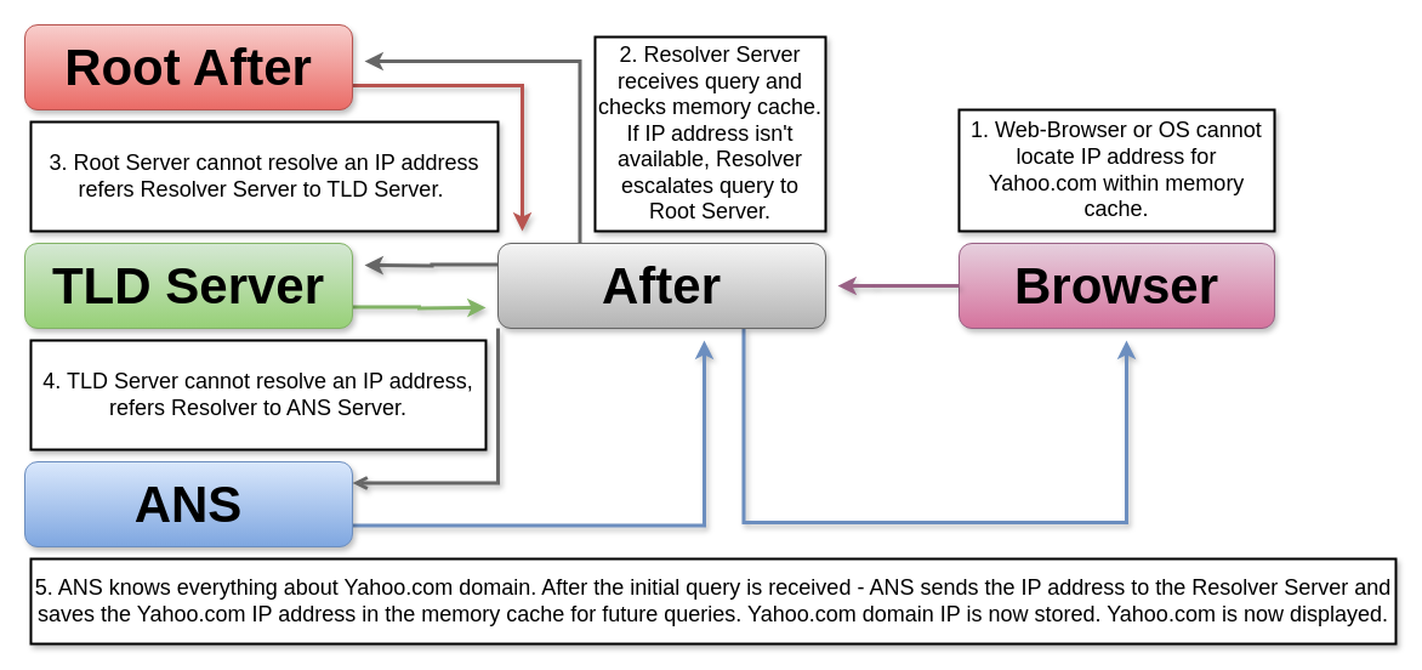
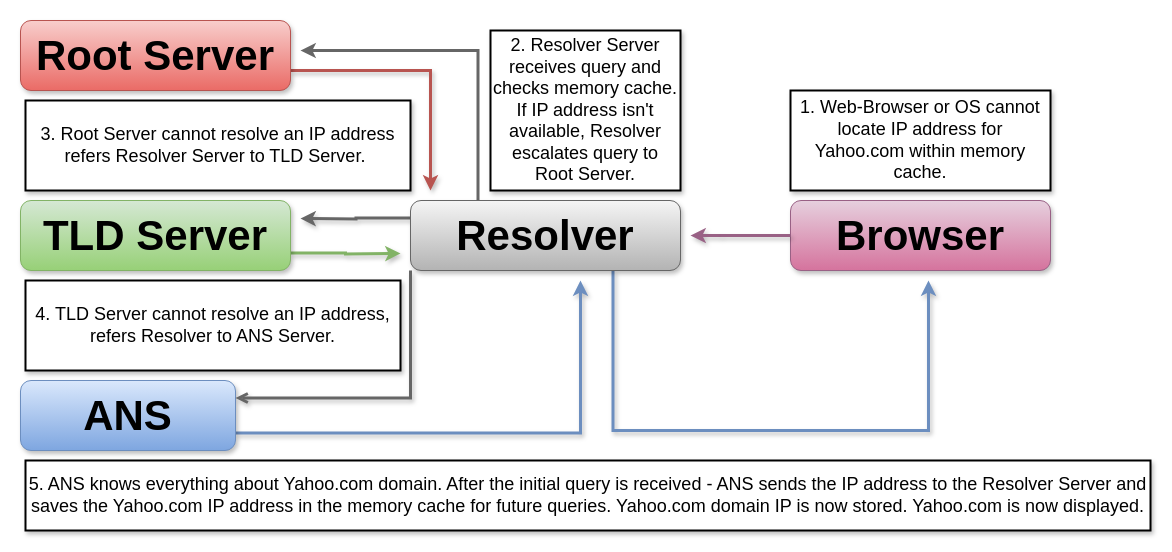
  <mxCell id="0" />
  <mxCell id="1" parent="0" />
  <mxCell id="2" style="edgeStyle=orthogonalEdgeStyle;rounded=0;orthogonalLoop=1;jettySize=auto;html=1;fontSize=42;strokeWidth=3;fillColor=#e6d0de;gradientColor=#d5739d;strokeColor=#996185;shadow=1;startArrow=none;" parent="1" edge="1"><mxGeometry relative="1" as="geometry"><mxPoint x="690" y="235" as="targetPoint" /><mxPoint x="720.794" y="235" as="sourcePoint" /><Array as="points"><mxPoint x="720" y="235" /></Array></mxGeometry></mxCell>
  <mxCell id="3" value="&lt;h1&gt;&lt;font style=&quot;font-size: 42px&quot;&gt;Browser&lt;/font&gt;&lt;/h1&gt;" style="text;html=1;spacing=5;spacingTop=-20;whiteSpace=wrap;overflow=hidden;rounded=1;glass=0;sketch=0;fontSize=16;align=center;fillColor=#e6d0de;gradientColor=#d5739d;strokeColor=#996185;shadow=1;" parent="1" vertex="1"><mxGeometry x="790" y="200" width="260" height="70" as="geometry" /></mxCell>
  <mxCell id="4" style="edgeStyle=orthogonalEdgeStyle;rounded=0;orthogonalLoop=1;jettySize=auto;html=1;fontSize=42;fillColor=#f8cecc;gradientColor=#ea6b66;strokeColor=#b85450;strokeWidth=3;shadow=1;" parent="1" source="5" edge="1"><mxGeometry relative="1" as="geometry"><mxPoint x="430" y="190" as="targetPoint" /><Array as="points"><mxPoint x="430" y="70" /></Array></mxGeometry></mxCell>
- <mxCell id="5" value="&lt;h1&gt;&lt;font style=&quot;font-size: 42px&quot;&gt;Root After&lt;/font&gt;&lt;/h1&gt;" style="text;html=1;strokeColor=#b85450;fillColor=#f8cecc;spacing=5;spacingTop=-20;whiteSpace=wrap;overflow=hidden;rounded=1;glass=0;sketch=0;fontSize=16;align=center;gradientColor=#ea6b66;shadow=1;" parent="1" vertex="1"><mxGeometry x="20" y="20" width="270" height="70" as="geometry" /></mxCell>
+ <mxCell id="5" value="&lt;h1&gt;&lt;font style=&quot;font-size: 42px&quot;&gt;Root Server&lt;/font&gt;&lt;/h1&gt;" style="text;html=1;strokeColor=#b85450;fillColor=#f8cecc;spacing=5;spacingTop=-20;whiteSpace=wrap;overflow=hidden;rounded=1;glass=0;sketch=0;fontSize=16;align=center;gradientColor=#ea6b66;shadow=1;" parent="1" vertex="1"><mxGeometry x="20" y="20" width="270" height="70" as="geometry" /></mxCell>
  <mxCell id="6" style="edgeStyle=orthogonalEdgeStyle;rounded=0;orthogonalLoop=1;jettySize=auto;html=1;exitX=1;exitY=0.75;exitDx=0;exitDy=0;fontSize=42;fillColor=#d5e8d4;gradientColor=#97d077;strokeColor=#82b366;strokeWidth=3;shadow=1;sketch=0;" parent="1" source="7" edge="1"><mxGeometry relative="1" as="geometry"><mxPoint x="400" y="253" as="targetPoint" /></mxGeometry></mxCell>
  <mxCell id="7" value="&lt;h1&gt;&lt;font style=&quot;font-size: 42px&quot;&gt;TLD Server&lt;/font&gt;&lt;/h1&gt;" style="text;html=1;strokeColor=#82b366;fillColor=#d5e8d4;spacing=5;spacingTop=-20;whiteSpace=wrap;overflow=hidden;rounded=1;glass=0;sketch=0;fontSize=16;align=center;gradientColor=#97d077;shadow=1;" parent="1" vertex="1"><mxGeometry x="20" y="200" width="270" height="70" as="geometry" /></mxCell>
  <mxCell id="8" style="edgeStyle=orthogonalEdgeStyle;rounded=0;orthogonalLoop=1;jettySize=auto;html=1;exitX=1;exitY=0.75;exitDx=0;exitDy=0;fontSize=42;fillColor=#dae8fc;gradientColor=#7ea6e0;strokeColor=#6c8ebf;strokeWidth=3;shadow=1;" parent="1" source="9" edge="1"><mxGeometry relative="1" as="geometry"><mxPoint x="580" y="280" as="targetPoint" /><Array as="points"><mxPoint x="580" y="433" /></Array></mxGeometry></mxCell>
- <mxCell id="9" value="&lt;h1&gt;&lt;span style=&quot;font-size: 42px&quot;&gt;ANS&lt;/span&gt;&lt;/h1&gt;" style="text;html=1;strokeColor=#6c8ebf;fillColor=#dae8fc;spacing=5;spacingTop=-20;whiteSpace=wrap;overflow=hidden;rounded=1;glass=0;sketch=0;fontSize=16;align=center;gradientColor=#7ea6e0;shadow=1;" parent="1" vertex="1"><mxGeometry x="20" y="380" width="270" height="70" as="geometry" /></mxCell>
+ <mxCell id="9" value="&lt;h1&gt;&lt;span style=&quot;font-size: 42px&quot;&gt;ANS&lt;/span&gt;&lt;/h1&gt;" style="text;html=1;strokeColor=#6c8ebf;fillColor=#dae8fc;spacing=5;spacingTop=-20;whiteSpace=wrap;overflow=hidden;rounded=1;glass=0;sketch=0;fontSize=16;align=center;gradientColor=#7ea6e0;shadow=1;" parent="1" vertex="1"><mxGeometry x="20" y="380" width="215" height="70" as="geometry" /></mxCell>
  <mxCell id="10" style="edgeStyle=orthogonalEdgeStyle;rounded=0;orthogonalLoop=1;jettySize=auto;html=1;exitX=0.25;exitY=0;exitDx=0;exitDy=0;fontSize=42;fillColor=#f5f5f5;gradientColor=#b3b3b3;strokeColor=#666666;strokeWidth=3;" parent="1" source="14" edge="1"><mxGeometry relative="1" as="geometry"><mxPoint x="300" y="50" as="targetPoint" /><Array as="points"><mxPoint x="478" y="50" /><mxPoint x="350" y="50" /></Array></mxGeometry></mxCell>
  <mxCell id="11" style="edgeStyle=orthogonalEdgeStyle;rounded=0;orthogonalLoop=1;jettySize=auto;html=1;exitX=0;exitY=0.25;exitDx=0;exitDy=0;fontSize=42;fillColor=#f5f5f5;gradientColor=#b3b3b3;strokeColor=#666666;strokeWidth=3;shadow=1;" parent="1" source="14" edge="1"><mxGeometry relative="1" as="geometry"><mxPoint x="300" y="218" as="targetPoint" /></mxGeometry></mxCell>
  <mxCell id="12" style="edgeStyle=orthogonalEdgeStyle;rounded=0;orthogonalLoop=1;jettySize=auto;html=1;exitX=0;exitY=1;exitDx=0;exitDy=0;entryX=1;entryY=0.25;entryDx=0;entryDy=0;fontSize=42;fillColor=#f5f5f5;gradientColor=#b3b3b3;strokeColor=#666666;strokeWidth=3;shadow=1;endArrow=open;" parent="1" source="14" target="9" edge="1"><mxGeometry relative="1" as="geometry" /></mxCell>
  <mxCell id="13" style="edgeStyle=orthogonalEdgeStyle;rounded=0;orthogonalLoop=1;jettySize=auto;html=1;exitX=0.75;exitY=1;exitDx=0;exitDy=0;fontSize=42;strokeWidth=3;fillColor=#dae8fc;gradientColor=#7ea6e0;strokeColor=#6c8ebf;shadow=1;" parent="1" source="14" edge="1"><mxGeometry relative="1" as="geometry"><mxPoint x="928" y="280" as="targetPoint" /><Array as="points"><mxPoint x="613" y="430" /><mxPoint x="928" y="430" /></Array></mxGeometry></mxCell>
- <mxCell id="14" value="&lt;h1&gt;&lt;span style=&quot;font-size: 42px&quot;&gt;After&lt;/span&gt;&lt;/h1&gt;" style="text;html=1;strokeColor=#666666;fillColor=#f5f5f5;spacing=5;spacingTop=-20;whiteSpace=wrap;overflow=hidden;rounded=1;glass=0;sketch=0;fontSize=16;align=center;gradientColor=#b3b3b3;shadow=1;" parent="1" vertex="1"><mxGeometry x="410" y="200" width="270" height="70" as="geometry" /></mxCell>
+ <mxCell id="14" value="&lt;h1&gt;&lt;span style=&quot;font-size: 42px&quot;&gt;Resolver&lt;/span&gt;&lt;/h1&gt;" style="text;html=1;strokeColor=#666666;fillColor=#f5f5f5;spacing=5;spacingTop=-20;whiteSpace=wrap;overflow=hidden;rounded=1;glass=0;sketch=0;fontSize=16;align=center;gradientColor=#b3b3b3;shadow=1;" parent="1" vertex="1"><mxGeometry x="410" y="200" width="270" height="70" as="geometry" /></mxCell>
  <mxCell id="15" value="" style="edgeStyle=orthogonalEdgeStyle;rounded=0;orthogonalLoop=1;jettySize=auto;html=1;fontSize=42;strokeWidth=3;fillColor=#e6d0de;gradientColor=#d5739d;strokeColor=#996185;shadow=1;endArrow=none;" parent="1" source="3" edge="1"><mxGeometry relative="1" as="geometry"><mxPoint x="769.206" y="235" as="targetPoint" /><mxPoint x="790" y="235" as="sourcePoint" /><Array as="points"><mxPoint x="720" y="235" /></Array></mxGeometry></mxCell>
  <mxCell id="16" value="1. Web-Browser or OS cannot locate IP address for Yahoo.com within memory cache." style="rounded=0;whiteSpace=wrap;html=1;shadow=1;glass=0;labelBackgroundColor=none;sketch=0;fontSize=18;strokeWidth=2;fontStyle=0;" parent="1" vertex="1"><mxGeometry x="790" y="90" width="260" height="100" as="geometry" /></mxCell>
  <mxCell id="17" value="2. Resolver Server receives query and checks memory cache. If IP address isn't available, Resolver escalates query to Root Server." style="rounded=0;whiteSpace=wrap;html=1;shadow=1;glass=0;labelBackgroundColor=none;sketch=0;fontSize=18;strokeWidth=2;fontStyle=0;" parent="1" vertex="1"><mxGeometry x="490" y="30" width="190" height="160" as="geometry" /></mxCell>
  <mxCell id="18" value="3. Root Server cannot resolve an IP address refers Resolver Server to TLD Server.&amp;nbsp;" style="rounded=0;whiteSpace=wrap;html=1;shadow=1;glass=0;labelBackgroundColor=none;sketch=0;fontSize=18;strokeWidth=2;fontStyle=0;" parent="1" vertex="1"><mxGeometry x="25" y="100" width="385" height="90" as="geometry" /></mxCell>
  <mxCell id="19" value="4. TLD Server cannot resolve an IP address, refers Resolver to ANS Server." style="rounded=0;whiteSpace=wrap;html=1;shadow=1;glass=0;labelBackgroundColor=none;sketch=0;fontSize=18;strokeWidth=2;fontStyle=0;" parent="1" vertex="1"><mxGeometry x="25" y="280" width="375" height="90" as="geometry" /></mxCell>
  <mxCell id="20" value="5. ANS knows everything about Yahoo.com domain. After the initial query is received - ANS sends the IP address to the Resolver Server and saves the Yahoo.com IP address in the memory cache for future queries. Yahoo.com domain IP is now stored. Yahoo.com is now displayed." style="rounded=0;whiteSpace=wrap;html=1;shadow=1;glass=0;labelBackgroundColor=none;sketch=0;fontSize=18;strokeWidth=2;fontStyle=0;" parent="1" vertex="1"><mxGeometry x="25" y="460" width="1125" height="70" as="geometry" /></mxCell>
